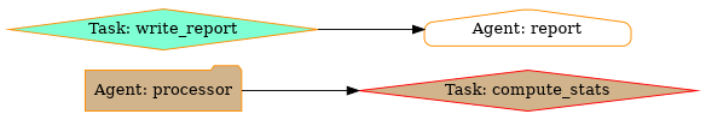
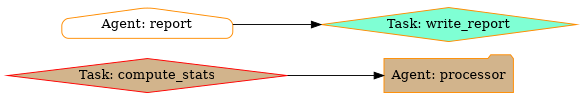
  digraph {
    rankdir=LR
    node [color=darkorange fillcolor=tan shape=diamond style="rounded,filled"]
    n1 [label="Agent: processor" shape=folder]
    n2 [color=red label="Task: compute_stats" style=filled]
    n3 [fillcolor=white label="Agent: report" shape=house]
    n4 [fillcolor=aquamarine label="Task: write_report" style=filled]
-   n1 -> n2
-   n4 -> n3
+   n2 -> n1
+   n3 -> n4
  }
